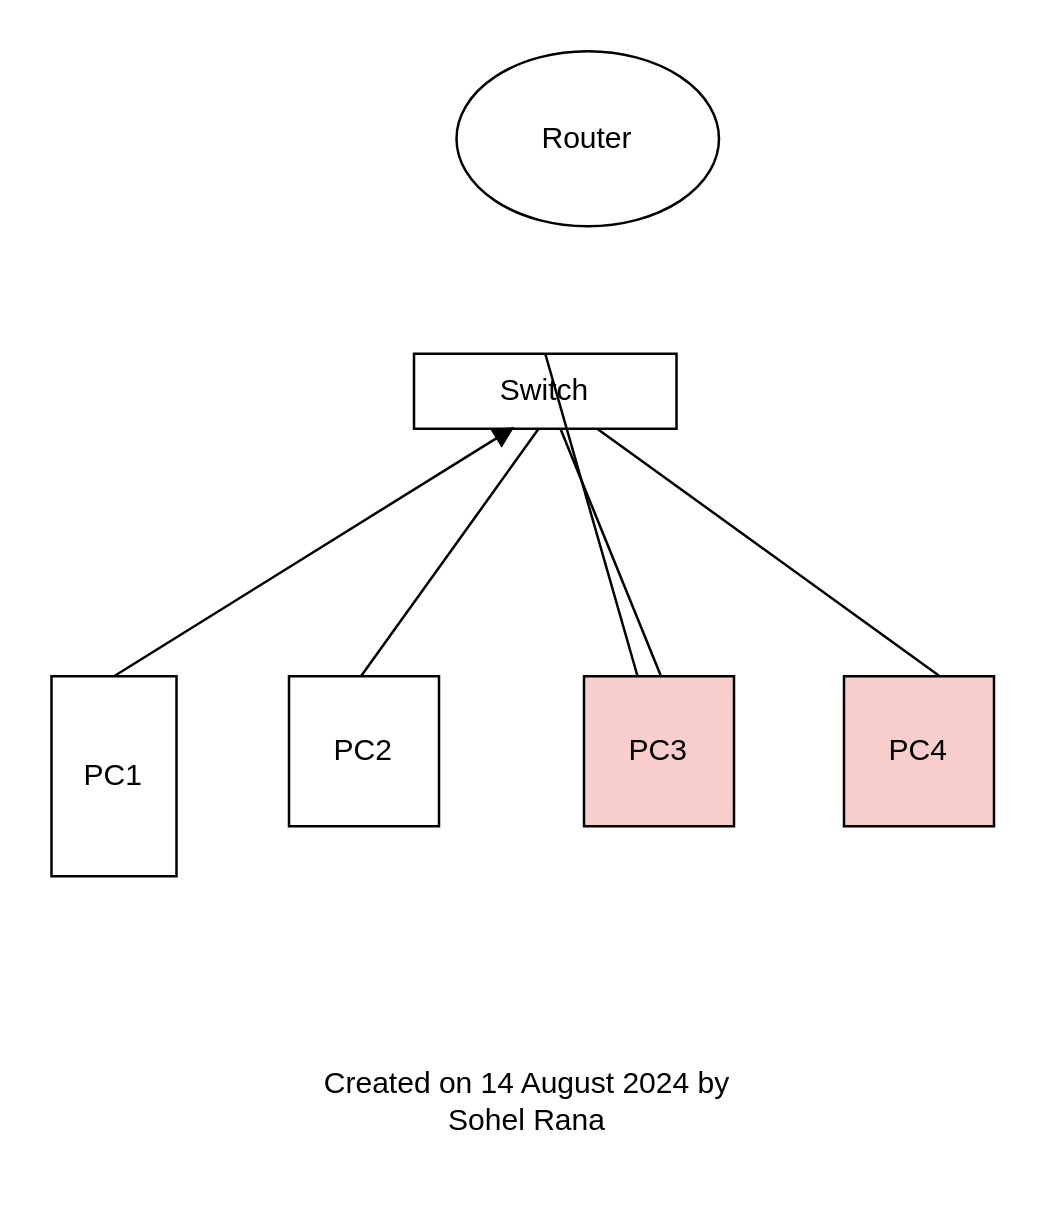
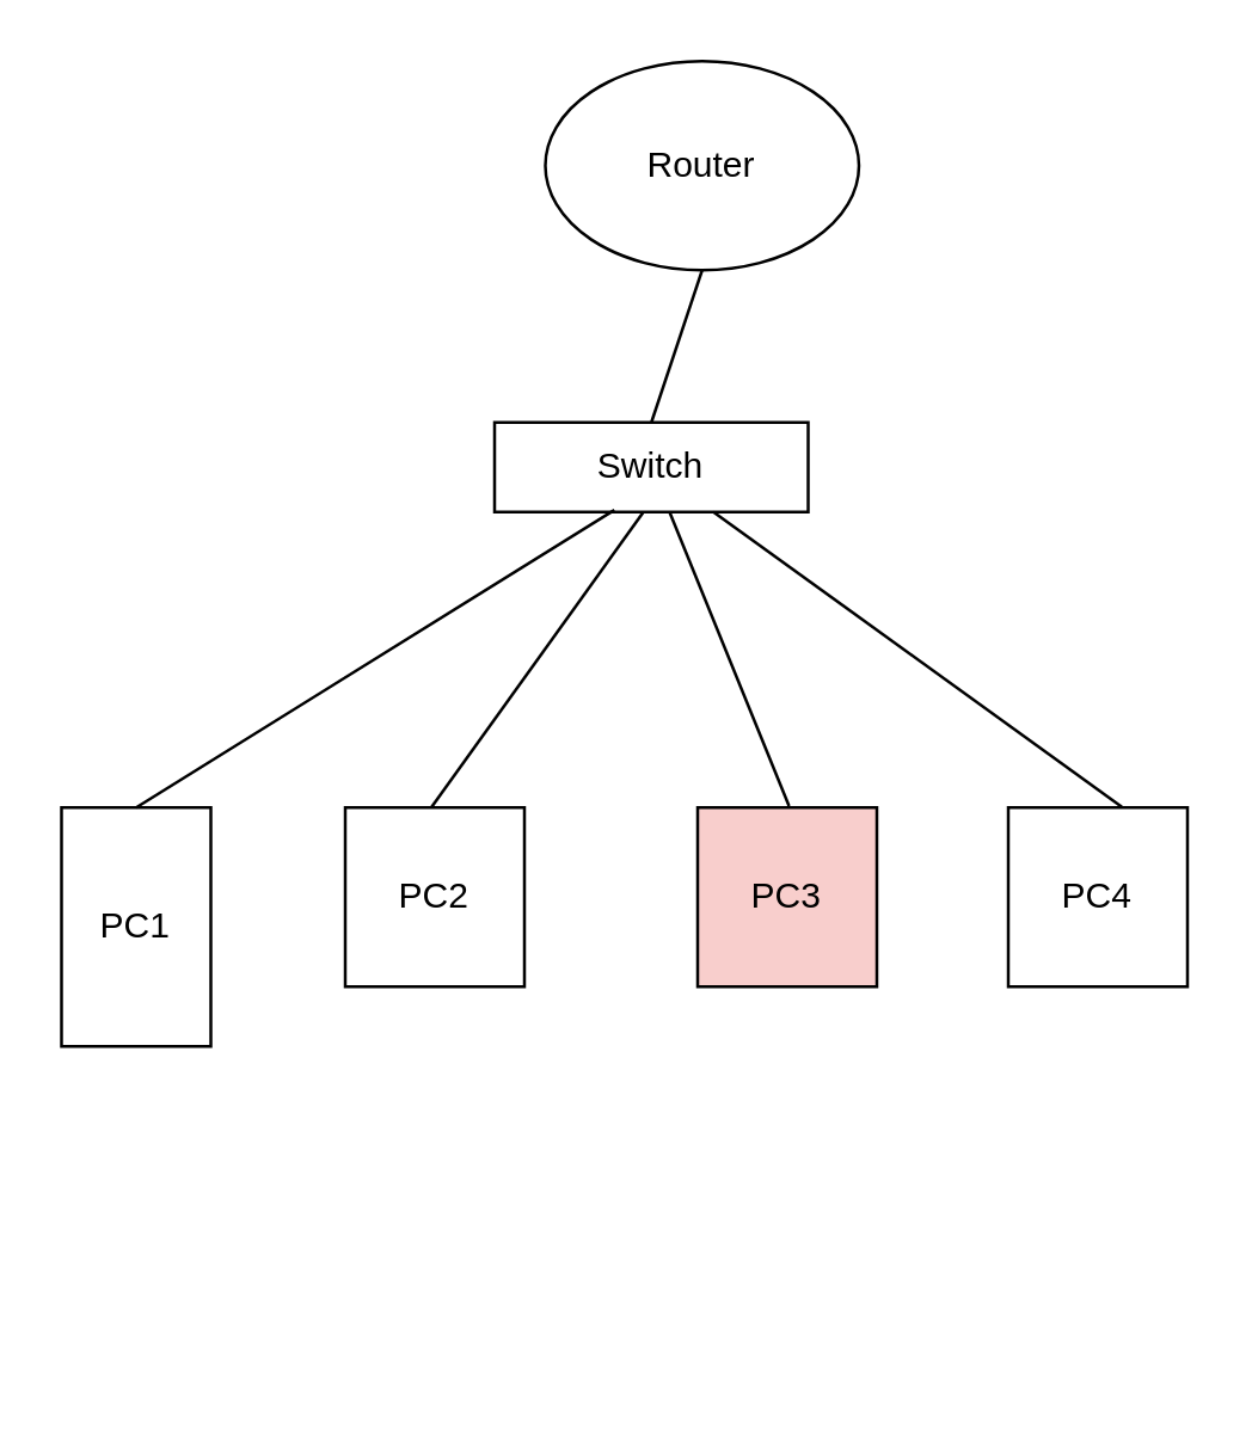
  <mxCell id="0" />
  <mxCell id="1" parent="0" />
  <mxCell id="2" value="Switch" style="rounded=0;whiteSpace=wrap;html=1;" vertex="1" parent="1"><mxGeometry x="165" y="141" width="105" height="30" as="geometry" /></mxCell>
  <mxCell id="3" value="Router" style="ellipse;whiteSpace=wrap;html=1;aspect=fixed;" vertex="1" parent="1"><mxGeometry x="182" y="20" width="105" height="70" as="geometry" /></mxCell>
  <mxCell id="4" value="PC1" style="whiteSpace=wrap;html=1;aspect=fixed;" vertex="1" parent="1"><mxGeometry x="20" y="270" width="50" height="80" as="geometry" /></mxCell>
  <mxCell id="5" value="PC2" style="whiteSpace=wrap;html=1;aspect=fixed;" vertex="1" parent="1"><mxGeometry x="115" y="270" width="60" height="60" as="geometry" /></mxCell>
  <mxCell id="6" value="PC3" style="whiteSpace=wrap;html=1;aspect=fixed;fillColor=#f8cecc;" vertex="1" parent="1"><mxGeometry x="233" y="270" width="60" height="60" as="geometry" /></mxCell>
- <mxCell id="7" value="PC4" style="whiteSpace=wrap;html=1;aspect=fixed;fillColor=#f8cecc;" vertex="1" parent="1"><mxGeometry x="337" y="270" width="60" height="60" as="geometry" /></mxCell>
- <mxCell id="8" value="" style="endArrow=block;html=1;rounded=0;exitX=0.5;exitY=0;exitDx=0;exitDy=0;entryX=0.382;entryY=0.978;entryDx=0;entryDy=0;entryPerimeter=0;" edge="1" parent="1" source="4" target="2"><mxGeometry width="50" height="50" relative="1" as="geometry"><mxPoint x="180" y="220" as="sourcePoint" /><mxPoint x="230" y="170" as="targetPoint" /></mxGeometry></mxCell>
+ <mxCell id="7" value="PC4" style="whiteSpace=wrap;html=1;aspect=fixed;" vertex="1" parent="1"><mxGeometry x="337" y="270" width="60" height="60" as="geometry" /></mxCell>
+ <mxCell id="8" value="" style="endArrow=none;html=1;rounded=0;exitX=0.5;exitY=0;exitDx=0;exitDy=0;entryX=0.382;entryY=0.978;entryDx=0;entryDy=0;entryPerimeter=0;" edge="1" parent="1" source="4" target="2"><mxGeometry width="50" height="50" relative="1" as="geometry"><mxPoint x="180" y="220" as="sourcePoint" /><mxPoint x="230" y="170" as="targetPoint" /></mxGeometry></mxCell>
  <mxCell id="9" value="" style="endArrow=none;html=1;rounded=0;exitX=0.481;exitY=-0.068;exitDx=0;exitDy=0;entryX=0.474;entryY=0.871;entryDx=0;entryDy=0;entryPerimeter=0;exitPerimeter=0;" edge="1" parent="1"><mxGeometry width="50" height="50" relative="1" as="geometry"><mxPoint x="143.86" y="269.92" as="sourcePoint" /><mxPoint x="214.77" y="171.13" as="targetPoint" /></mxGeometry></mxCell>
  <mxCell id="10" value="" style="endArrow=none;html=1;rounded=0;exitX=0.51;exitY=-0.058;exitDx=0;exitDy=0;exitPerimeter=0;" edge="1" parent="1" target="2"><mxGeometry width="50" height="50" relative="1" as="geometry"><mxPoint x="263.6" y="269.52" as="sourcePoint" /><mxPoint x="222.75" y="172.17" as="targetPoint" /></mxGeometry></mxCell>
  <mxCell id="11" value="" style="endArrow=none;html=1;rounded=0;exitX=0.634;exitY=-0.004;exitDx=0;exitDy=0;exitPerimeter=0;" edge="1" parent="1" source="7" target="2"><mxGeometry width="50" height="50" relative="1" as="geometry"><mxPoint x="163.86" y="289.92" as="sourcePoint" /><mxPoint x="234.77" y="191.13" as="targetPoint" /></mxGeometry></mxCell>
- <mxCell id="12" value="" style="endArrow=none;html=1;rounded=0;exitX=0.5;exitY=0;exitDx=0;exitDy=0;" edge="1" parent="1" source="2" target="6"><mxGeometry width="50" height="50" relative="1" as="geometry"><mxPoint x="180" y="130" as="sourcePoint" /><mxPoint x="230" y="80" as="targetPoint" /></mxGeometry></mxCell>
- <mxCell id="13" value="Created on 14 August 2024 by&lt;div&gt;Sohel Rana&lt;/div&gt;" style="text;html=1;align=center;verticalAlign=middle;resizable=0;points=[];autosize=1;strokeColor=none;fillColor=none;" vertex="1" parent="1"><mxGeometry x="115" y="420" width="190" height="40" as="geometry" /></mxCell>
+ <mxCell id="12" value="" style="endArrow=none;html=1;rounded=0;exitX=0.5;exitY=0;exitDx=0;exitDy=0;entryX=0.5;entryY=1;entryDx=0;entryDy=0;" edge="1" parent="1" source="2" target="3"><mxGeometry width="50" height="50" relative="1" as="geometry"><mxPoint x="180" y="130" as="sourcePoint" /><mxPoint x="230" y="80" as="targetPoint" /></mxGeometry></mxCell>
